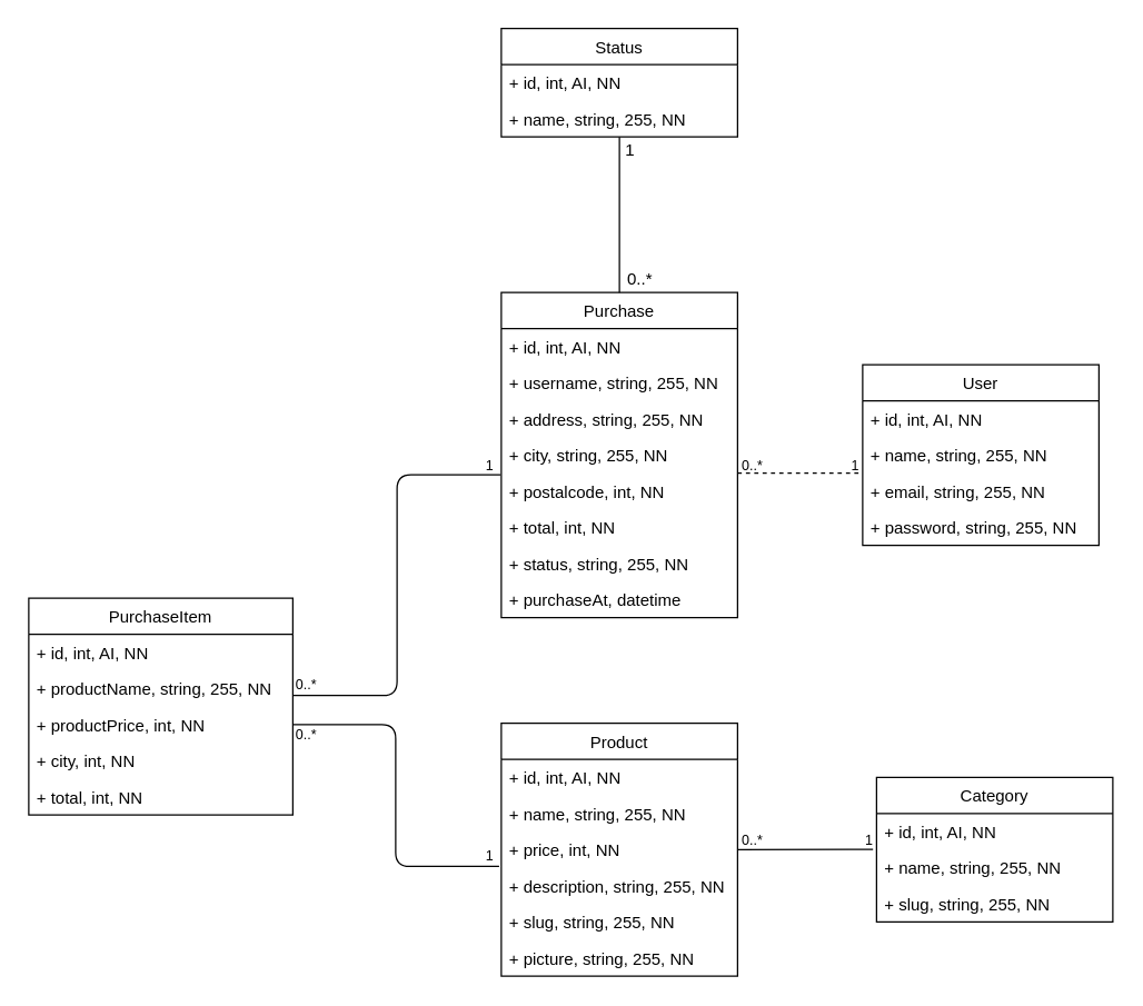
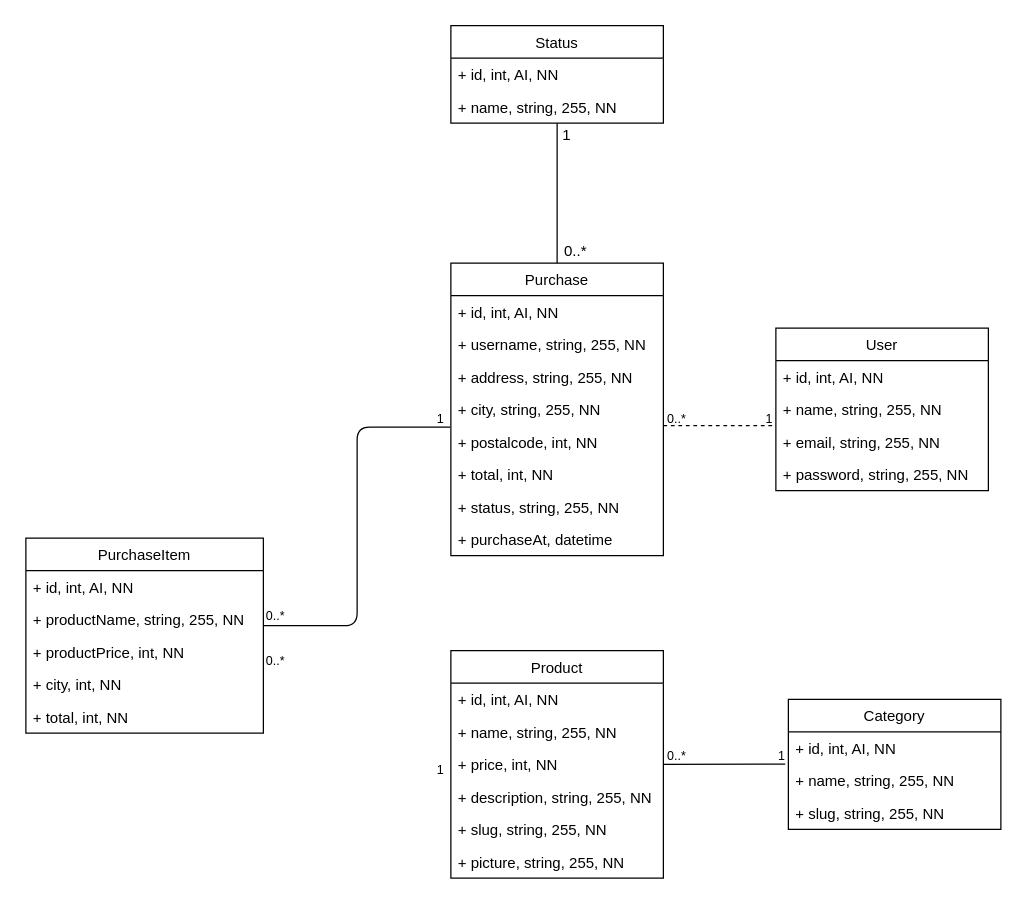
  <mxCell id="0" />
  <mxCell id="1" parent="0" />
  <mxCell id="2" value="User" style="swimlane;fontStyle=0;childLayout=stackLayout;horizontal=1;startSize=26;fillColor=none;horizontalStack=0;resizeParent=1;resizeParentMax=0;resizeLast=0;collapsible=1;marginBottom=0;" parent="1" vertex="1"><mxGeometry x="620" y="262" width="170" height="130" as="geometry" /></mxCell>
  <mxCell id="3" value="+ id, int, AI, NN " style="text;strokeColor=none;fillColor=none;align=left;verticalAlign=top;spacingLeft=4;spacingRight=4;overflow=hidden;rotatable=0;points=[[0,0.5],[1,0.5]];portConstraint=eastwest;" parent="2" vertex="1"><mxGeometry y="26" width="170" height="26" as="geometry" /></mxCell>
  <mxCell id="4" value="+ name, string, 255, NN " style="text;strokeColor=none;fillColor=none;align=left;verticalAlign=top;spacingLeft=4;spacingRight=4;overflow=hidden;rotatable=0;points=[[0,0.5],[1,0.5]];portConstraint=eastwest;" parent="2" vertex="1"><mxGeometry y="52" width="170" height="26" as="geometry" /></mxCell>
  <mxCell id="5" value="+ email, string, 255, NN" style="text;strokeColor=none;fillColor=none;align=left;verticalAlign=top;spacingLeft=4;spacingRight=4;overflow=hidden;rotatable=0;points=[[0,0.5],[1,0.5]];portConstraint=eastwest;" parent="2" vertex="1"><mxGeometry y="78" width="170" height="26" as="geometry" /></mxCell>
  <mxCell id="6" value="+ password, string, 255, NN" style="text;strokeColor=none;fillColor=none;align=left;verticalAlign=top;spacingLeft=4;spacingRight=4;overflow=hidden;rotatable=0;points=[[0,0.5],[1,0.5]];portConstraint=eastwest;" parent="2" vertex="1"><mxGeometry y="104" width="170" height="26" as="geometry" /></mxCell>
  <mxCell id="7" value="Category" style="swimlane;fontStyle=0;childLayout=stackLayout;horizontal=1;startSize=26;fillColor=none;horizontalStack=0;resizeParent=1;resizeParentMax=0;resizeLast=0;collapsible=1;marginBottom=0;" parent="1" vertex="1"><mxGeometry x="630" y="559" width="170" height="104" as="geometry" /></mxCell>
  <mxCell id="8" value="+ id, int, AI, NN " style="text;strokeColor=none;fillColor=none;align=left;verticalAlign=top;spacingLeft=4;spacingRight=4;overflow=hidden;rotatable=0;points=[[0,0.5],[1,0.5]];portConstraint=eastwest;" parent="7" vertex="1"><mxGeometry y="26" width="170" height="26" as="geometry" /></mxCell>
  <mxCell id="9" value="+ name, string, 255, NN " style="text;strokeColor=none;fillColor=none;align=left;verticalAlign=top;spacingLeft=4;spacingRight=4;overflow=hidden;rotatable=0;points=[[0,0.5],[1,0.5]];portConstraint=eastwest;" parent="7" vertex="1"><mxGeometry y="52" width="170" height="26" as="geometry" /></mxCell>
  <mxCell id="10" value="+ slug, string, 255, NN" style="text;strokeColor=none;fillColor=none;align=left;verticalAlign=top;spacingLeft=4;spacingRight=4;overflow=hidden;rotatable=0;points=[[0,0.5],[1,0.5]];portConstraint=eastwest;" parent="7" vertex="1"><mxGeometry y="78" width="170" height="26" as="geometry" /></mxCell>
  <mxCell id="11" value="Product" style="swimlane;fontStyle=0;childLayout=stackLayout;horizontal=1;startSize=26;fillColor=none;horizontalStack=0;resizeParent=1;resizeParentMax=0;resizeLast=0;collapsible=1;marginBottom=0;" parent="1" vertex="1"><mxGeometry x="360" y="520" width="170" height="182" as="geometry" /></mxCell>
  <mxCell id="12" value="+ id, int, AI, NN " style="text;strokeColor=none;fillColor=none;align=left;verticalAlign=top;spacingLeft=4;spacingRight=4;overflow=hidden;rotatable=0;points=[[0,0.5],[1,0.5]];portConstraint=eastwest;" parent="11" vertex="1"><mxGeometry y="26" width="170" height="26" as="geometry" /></mxCell>
  <mxCell id="13" value="+ name, string, 255, NN " style="text;strokeColor=none;fillColor=none;align=left;verticalAlign=top;spacingLeft=4;spacingRight=4;overflow=hidden;rotatable=0;points=[[0,0.5],[1,0.5]];portConstraint=eastwest;" parent="11" vertex="1"><mxGeometry y="52" width="170" height="26" as="geometry" /></mxCell>
  <mxCell id="14" value="+ price, int, NN " style="text;strokeColor=none;fillColor=none;align=left;verticalAlign=top;spacingLeft=4;spacingRight=4;overflow=hidden;rotatable=0;points=[[0,0.5],[1,0.5]];portConstraint=eastwest;" parent="11" vertex="1"><mxGeometry y="78" width="170" height="26" as="geometry" /></mxCell>
  <mxCell id="15" value="+ description, string, 255, NN" style="text;strokeColor=none;fillColor=none;align=left;verticalAlign=top;spacingLeft=4;spacingRight=4;overflow=hidden;rotatable=0;points=[[0,0.5],[1,0.5]];portConstraint=eastwest;" parent="11" vertex="1"><mxGeometry y="104" width="170" height="26" as="geometry" /></mxCell>
  <mxCell id="16" value="+ slug, string, 255, NN" style="text;strokeColor=none;fillColor=none;align=left;verticalAlign=top;spacingLeft=4;spacingRight=4;overflow=hidden;rotatable=0;points=[[0,0.5],[1,0.5]];portConstraint=eastwest;" parent="11" vertex="1"><mxGeometry y="130" width="170" height="26" as="geometry" /></mxCell>
  <mxCell id="17" value="+ picture, string, 255, NN" style="text;strokeColor=none;fillColor=none;align=left;verticalAlign=top;spacingLeft=4;spacingRight=4;overflow=hidden;rotatable=0;points=[[0,0.5],[1,0.5]];portConstraint=eastwest;" parent="11" vertex="1"><mxGeometry y="156" width="170" height="26" as="geometry" /></mxCell>
  <mxCell id="18" value="Purchase" style="swimlane;fontStyle=0;childLayout=stackLayout;horizontal=1;startSize=26;fillColor=none;horizontalStack=0;resizeParent=1;resizeParentMax=0;resizeLast=0;collapsible=1;marginBottom=0;" parent="1" vertex="1"><mxGeometry x="360" y="210" width="170" height="234" as="geometry" /></mxCell>
  <mxCell id="19" value="+ id, int, AI, NN " style="text;strokeColor=none;fillColor=none;align=left;verticalAlign=top;spacingLeft=4;spacingRight=4;overflow=hidden;rotatable=0;points=[[0,0.5],[1,0.5]];portConstraint=eastwest;" parent="18" vertex="1"><mxGeometry y="26" width="170" height="26" as="geometry" /></mxCell>
  <mxCell id="20" value="+ username, string, 255, NN " style="text;strokeColor=none;fillColor=none;align=left;verticalAlign=top;spacingLeft=4;spacingRight=4;overflow=hidden;rotatable=0;points=[[0,0.5],[1,0.5]];portConstraint=eastwest;" parent="18" vertex="1"><mxGeometry y="52" width="170" height="26" as="geometry" /></mxCell>
  <mxCell id="21" value="+ address, string, 255, NN" style="text;strokeColor=none;fillColor=none;align=left;verticalAlign=top;spacingLeft=4;spacingRight=4;overflow=hidden;rotatable=0;points=[[0,0.5],[1,0.5]];portConstraint=eastwest;" parent="18" vertex="1"><mxGeometry y="78" width="170" height="26" as="geometry" /></mxCell>
  <mxCell id="22" value="+ city, string, 255, NN" style="text;strokeColor=none;fillColor=none;align=left;verticalAlign=top;spacingLeft=4;spacingRight=4;overflow=hidden;rotatable=0;points=[[0,0.5],[1,0.5]];portConstraint=eastwest;" parent="18" vertex="1"><mxGeometry y="104" width="170" height="26" as="geometry" /></mxCell>
  <mxCell id="23" value="+ postalcode, int, NN" style="text;strokeColor=none;fillColor=none;align=left;verticalAlign=top;spacingLeft=4;spacingRight=4;overflow=hidden;rotatable=0;points=[[0,0.5],[1,0.5]];portConstraint=eastwest;" parent="18" vertex="1"><mxGeometry y="130" width="170" height="26" as="geometry" /></mxCell>
  <mxCell id="24" value="+ total, int, NN" style="text;strokeColor=none;fillColor=none;align=left;verticalAlign=top;spacingLeft=4;spacingRight=4;overflow=hidden;rotatable=0;points=[[0,0.5],[1,0.5]];portConstraint=eastwest;" parent="18" vertex="1"><mxGeometry y="156" width="170" height="26" as="geometry" /></mxCell>
  <mxCell id="25" value="+ status, string, 255, NN" style="text;strokeColor=none;fillColor=none;align=left;verticalAlign=top;spacingLeft=4;spacingRight=4;overflow=hidden;rotatable=0;points=[[0,0.5],[1,0.5]];portConstraint=eastwest;" parent="18" vertex="1"><mxGeometry y="182" width="170" height="26" as="geometry" /></mxCell>
  <mxCell id="26" value="+ purchaseAt, datetime" style="text;strokeColor=none;fillColor=none;align=left;verticalAlign=top;spacingLeft=4;spacingRight=4;overflow=hidden;rotatable=0;points=[[0,0.5],[1,0.5]];portConstraint=eastwest;" parent="18" vertex="1"><mxGeometry y="208" width="170" height="26" as="geometry" /></mxCell>
  <mxCell id="27" value="PurchaseItem" style="swimlane;fontStyle=0;childLayout=stackLayout;horizontal=1;startSize=26;fillColor=none;horizontalStack=0;resizeParent=1;resizeParentMax=0;resizeLast=0;collapsible=1;marginBottom=0;" parent="1" vertex="1"><mxGeometry x="20" y="430" width="190" height="156" as="geometry" /></mxCell>
  <mxCell id="28" value="+ id, int, AI, NN " style="text;strokeColor=none;fillColor=none;align=left;verticalAlign=top;spacingLeft=4;spacingRight=4;overflow=hidden;rotatable=0;points=[[0,0.5],[1,0.5]];portConstraint=eastwest;" parent="27" vertex="1"><mxGeometry y="26" width="190" height="26" as="geometry" /></mxCell>
  <mxCell id="29" value="+ productName, string, 255, NN " style="text;strokeColor=none;fillColor=none;align=left;verticalAlign=top;spacingLeft=4;spacingRight=4;overflow=hidden;rotatable=0;points=[[0,0.5],[1,0.5]];portConstraint=eastwest;" parent="27" vertex="1"><mxGeometry y="52" width="190" height="26" as="geometry" /></mxCell>
  <mxCell id="30" value="+ productPrice, int, NN " style="text;strokeColor=none;fillColor=none;align=left;verticalAlign=top;spacingLeft=4;spacingRight=4;overflow=hidden;rotatable=0;points=[[0,0.5],[1,0.5]];portConstraint=eastwest;" parent="27" vertex="1"><mxGeometry y="78" width="190" height="26" as="geometry" /></mxCell>
  <mxCell id="31" value="+ city, int, NN " style="text;strokeColor=none;fillColor=none;align=left;verticalAlign=top;spacingLeft=4;spacingRight=4;overflow=hidden;rotatable=0;points=[[0,0.5],[1,0.5]];portConstraint=eastwest;" parent="27" vertex="1"><mxGeometry y="104" width="190" height="26" as="geometry" /></mxCell>
  <mxCell id="32" value="+ total, int, NN " style="text;strokeColor=none;fillColor=none;align=left;verticalAlign=top;spacingLeft=4;spacingRight=4;overflow=hidden;rotatable=0;points=[[0,0.5],[1,0.5]];portConstraint=eastwest;" parent="27" vertex="1"><mxGeometry y="130" width="190" height="26" as="geometry" /></mxCell>
  <mxCell id="33" style="edgeStyle=none;html=1;entryX=-0.015;entryY=-0.006;entryDx=0;entryDy=0;endArrow=none;endFill=0;entryPerimeter=0;" parent="1" source="14" target="9" edge="1"><mxGeometry relative="1" as="geometry" /></mxCell>
  <mxCell id="34" value="&lt;font style=&quot;font-size: 10px;&quot;&gt;0..*&lt;/font&gt;" style="text;html=1;strokeColor=none;fillColor=none;align=center;verticalAlign=middle;whiteSpace=wrap;rounded=0;" parent="1" vertex="1"><mxGeometry x="511" y="589" width="60" height="30" as="geometry" /></mxCell>
  <mxCell id="35" value="&lt;font style=&quot;font-size: 10px;&quot;&gt;1&lt;/font&gt;" style="text;html=1;strokeColor=none;fillColor=none;align=center;verticalAlign=middle;whiteSpace=wrap;rounded=0;" parent="1" vertex="1"><mxGeometry x="595" y="589" width="60" height="30" as="geometry" /></mxCell>
  <mxCell id="36" value="" style="edgeStyle=none;html=1;fontSize=9;endArrow=none;endFill=0;exitX=1;exitY=0;exitDx=0;exitDy=0;exitPerimeter=0;entryX=0;entryY=0;entryDx=0;entryDy=0;entryPerimeter=0;dashed=1;" parent="1" source="23" target="5" edge="1"><mxGeometry relative="1" as="geometry" /></mxCell>
  <mxCell id="37" value="&lt;font style=&quot;font-size: 10px;&quot;&gt;0..*&lt;/font&gt;" style="text;html=1;strokeColor=none;fillColor=none;align=center;verticalAlign=middle;whiteSpace=wrap;rounded=0;fontSize=9;" parent="1" vertex="1"><mxGeometry x="511" y="319" width="60" height="30" as="geometry" /></mxCell>
  <mxCell id="38" value="&lt;font style=&quot;font-size: 10px;&quot;&gt;1&lt;/font&gt;" style="text;html=1;strokeColor=none;fillColor=none;align=center;verticalAlign=middle;whiteSpace=wrap;rounded=0;fontSize=9;" parent="1" vertex="1"><mxGeometry x="585" y="319" width="60" height="30" as="geometry" /></mxCell>
  <mxCell id="39" style="edgeStyle=elbowEdgeStyle;html=1;exitX=1;exitY=0.5;exitDx=0;exitDy=0;fontSize=9;endArrow=none;endFill=0;entryX=-0.003;entryY=0.048;entryDx=0;entryDy=0;entryPerimeter=0;" parent="1" target="23" edge="1"><mxGeometry relative="1" as="geometry"><mxPoint x="210" y="500" as="sourcePoint" /><mxPoint x="356.77" y="318.87" as="targetPoint" /></mxGeometry></mxCell>
  <mxCell id="40" value="&lt;font style=&quot;font-size: 10px;&quot;&gt;0..*&lt;/font&gt;" style="text;html=1;strokeColor=none;fillColor=none;align=center;verticalAlign=middle;whiteSpace=wrap;rounded=0;fontSize=9;" parent="1" vertex="1"><mxGeometry x="190" y="477" width="60" height="30" as="geometry" /></mxCell>
  <mxCell id="41" value="&lt;font style=&quot;font-size: 10px;&quot;&gt;1&lt;/font&gt;" style="text;html=1;strokeColor=none;fillColor=none;align=center;verticalAlign=middle;whiteSpace=wrap;rounded=0;fontSize=9;" parent="1" vertex="1"><mxGeometry x="322" y="319" width="60" height="30" as="geometry" /></mxCell>
- <mxCell id="42" style="edgeStyle=elbowEdgeStyle;html=1;exitX=1;exitY=0.5;exitDx=0;exitDy=0;entryX=-0.009;entryY=0.963;entryDx=0;entryDy=0;entryPerimeter=0;fontSize=10;endArrow=none;endFill=0;" parent="1" source="30" target="14" edge="1"><mxGeometry relative="1" as="geometry" /></mxCell>
  <mxCell id="43" value="&lt;font style=&quot;font-size: 10px;&quot;&gt;0..*&lt;/font&gt;" style="text;html=1;strokeColor=none;fillColor=none;align=center;verticalAlign=middle;whiteSpace=wrap;rounded=0;fontSize=9;" parent="1" vertex="1"><mxGeometry x="190" y="513" width="60" height="30" as="geometry" /></mxCell>
  <mxCell id="44" value="&lt;font style=&quot;font-size: 10px;&quot;&gt;1&lt;/font&gt;" style="text;html=1;strokeColor=none;fillColor=none;align=center;verticalAlign=middle;whiteSpace=wrap;rounded=0;fontSize=9;" parent="1" vertex="1"><mxGeometry x="322" y="600" width="60" height="30" as="geometry" /></mxCell>
  <mxCell id="45" style="edgeStyle=none;html=1;entryX=0.5;entryY=0;entryDx=0;entryDy=0;endArrow=none;endFill=0;" parent="1" source="46" target="18" edge="1"><mxGeometry relative="1" as="geometry" /></mxCell>
  <mxCell id="46" value="Status" style="swimlane;fontStyle=0;childLayout=stackLayout;horizontal=1;startSize=26;fillColor=none;horizontalStack=0;resizeParent=1;resizeParentMax=0;resizeLast=0;collapsible=1;marginBottom=0;" parent="1" vertex="1"><mxGeometry x="360" y="20" width="170" height="78" as="geometry" /></mxCell>
  <mxCell id="47" value="+ id, int, AI, NN " style="text;strokeColor=none;fillColor=none;align=left;verticalAlign=top;spacingLeft=4;spacingRight=4;overflow=hidden;rotatable=0;points=[[0,0.5],[1,0.5]];portConstraint=eastwest;" parent="46" vertex="1"><mxGeometry y="26" width="170" height="26" as="geometry" /></mxCell>
  <mxCell id="48" value="+ name, string, 255, NN " style="text;strokeColor=none;fillColor=none;align=left;verticalAlign=top;spacingLeft=4;spacingRight=4;overflow=hidden;rotatable=0;points=[[0,0.5],[1,0.5]];portConstraint=eastwest;" parent="46" vertex="1"><mxGeometry y="52" width="170" height="26" as="geometry" /></mxCell>
  <mxCell id="49" value="1" style="text;html=1;strokeColor=none;fillColor=none;align=center;verticalAlign=middle;whiteSpace=wrap;rounded=0;" parent="1" vertex="1"><mxGeometry x="423" y="93" width="60" height="30" as="geometry" /></mxCell>
  <mxCell id="50" value="0..*" style="text;html=1;strokeColor=none;fillColor=none;align=center;verticalAlign=middle;whiteSpace=wrap;rounded=0;" parent="1" vertex="1"><mxGeometry x="430" y="186" width="60" height="30" as="geometry" /></mxCell>
